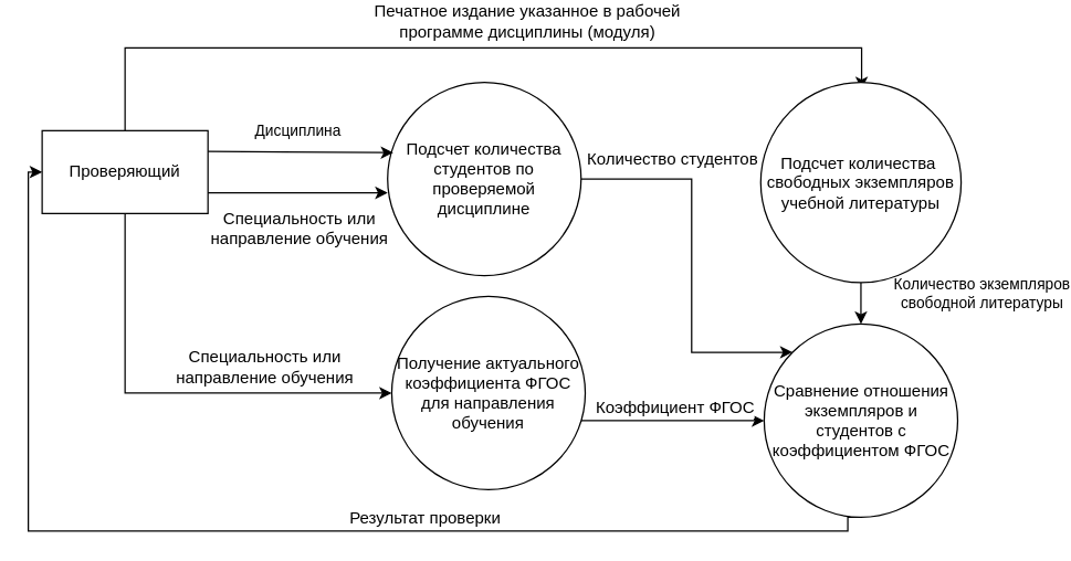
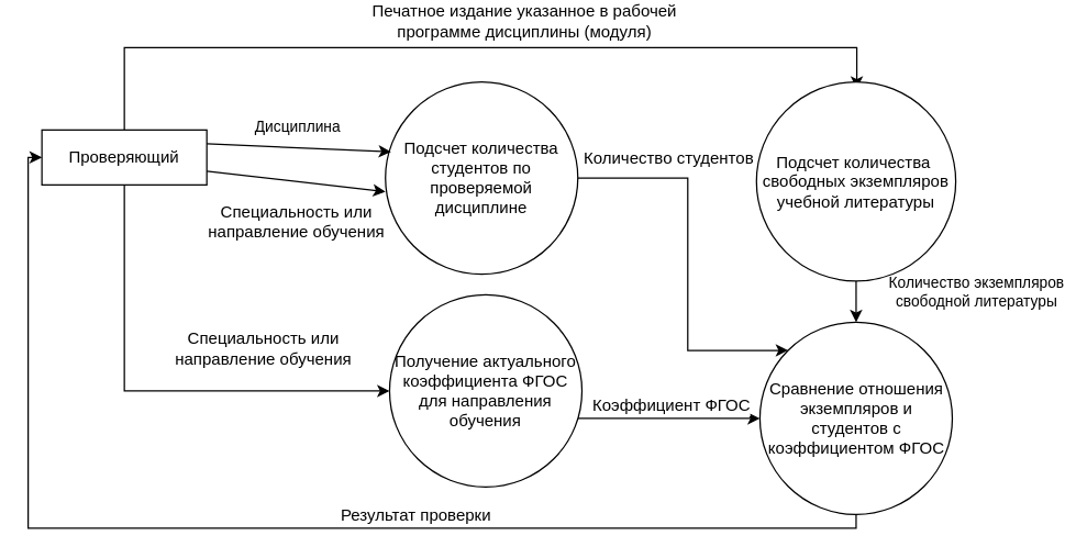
  <mxCell id="0" />
  <mxCell id="1" parent="0" />
  <mxCell id="2" style="edgeStyle=orthogonalEdgeStyle;rounded=0;orthogonalLoop=1;jettySize=auto;html=1;exitX=0.5;exitY=0;exitDx=0;exitDy=0;" edge="1" parent="1" source="6"><mxGeometry relative="1" as="geometry"><mxPoint x="623" y="50" as="targetPoint" /><Array as="points"><mxPoint x="90" y="20" /><mxPoint x="623" y="20" /></Array></mxGeometry></mxCell>
  <mxCell id="3" value="Печатное издание указанное в рабочей &lt;br&gt;программе дисциплины (модуля)" style="text;html=1;resizable=0;points=[];align=center;verticalAlign=middle;labelBackgroundColor=#ffffff;" vertex="1" connectable="0" parent="2"><mxGeometry x="0.208" y="1" relative="1" as="geometry"><mxPoint x="-26" y="-19" as="offset" /></mxGeometry></mxCell>
  <mxCell id="4" style="edgeStyle=orthogonalEdgeStyle;rounded=0;orthogonalLoop=1;jettySize=auto;html=1;entryX=0;entryY=0.5;entryDx=0;entryDy=0;exitX=0.5;exitY=1;exitDx=0;exitDy=0;" edge="1" parent="1" source="6" target="20"><mxGeometry relative="1" as="geometry" /></mxCell>
  <mxCell id="5" value="Специальность или &lt;br&gt;направление обучения" style="text;html=1;resizable=0;points=[];align=center;verticalAlign=middle;labelBackgroundColor=#ffffff;" vertex="1" connectable="0" parent="4"><mxGeometry x="-0.214" y="65" relative="1" as="geometry"><mxPoint x="35" y="-17" as="offset" /></mxGeometry></mxCell>
- <mxCell id="6" value="Проверяющий" style="rounded=0;whiteSpace=wrap;html=1;" vertex="1" parent="1"><mxGeometry x="30" y="80" width="120" height="60" as="geometry" /></mxCell>
+ <mxCell id="6" value="Проверяющий" style="rounded=0;whiteSpace=wrap;html=1;" vertex="1" parent="1"><mxGeometry x="30" y="80" width="120" height="40" as="geometry" /></mxCell>
  <mxCell id="7" value="" style="edgeStyle=orthogonalEdgeStyle;rounded=0;orthogonalLoop=1;jettySize=auto;html=1;entryX=0;entryY=0;entryDx=0;entryDy=0;exitX=1;exitY=0.5;exitDx=0;exitDy=0;" edge="1" parent="1" source="9" target="17"><mxGeometry relative="1" as="geometry"><mxPoint x="470" y="115" as="sourcePoint" /><mxPoint x="500" y="115" as="targetPoint" /><Array as="points"><mxPoint x="500" y="115" /><mxPoint x="500" y="241" /></Array></mxGeometry></mxCell>
  <mxCell id="8" value="Количество студентов" style="text;html=1;resizable=0;points=[];align=center;verticalAlign=middle;labelBackgroundColor=#ffffff;" vertex="1" connectable="0" parent="7"><mxGeometry x="-0.267" y="2" relative="1" as="geometry"><mxPoint x="-17" y="-37" as="offset" /></mxGeometry></mxCell>
  <mxCell id="9" value="Подсчет количества студентов по проверяемой дисциплине" style="ellipse;whiteSpace=wrap;html=1;aspect=fixed;" vertex="1" parent="1"><mxGeometry x="280" y="45" width="140" height="140" as="geometry" /></mxCell>
  <mxCell id="10" value="Количество экземпляров &lt;br&gt;свободной литературы" style="edgeStyle=orthogonalEdgeStyle;rounded=0;orthogonalLoop=1;jettySize=auto;html=1;" edge="1" parent="1" source="11" target="17"><mxGeometry x="0.2" y="87" relative="1" as="geometry"><mxPoint y="-2" as="offset" /></mxGeometry></mxCell>
  <mxCell id="11" value="Подсчет количества&amp;nbsp;&lt;br&gt;свободных экземпляров учебной литературы&lt;br&gt;" style="ellipse;whiteSpace=wrap;html=1;aspect=fixed;" vertex="1" parent="1"><mxGeometry x="550" y="45" width="145" height="145" as="geometry" /></mxCell>
  <mxCell id="12" value="Дисциплина" style="endArrow=classic;html=1;exitX=1;exitY=0.25;exitDx=0;exitDy=0;entryX=0.029;entryY=0.364;entryDx=0;entryDy=0;entryPerimeter=0;" edge="1" parent="1" source="6" target="9"><mxGeometry x="-0.024" y="15" width="50" height="50" relative="1" as="geometry"><mxPoint x="80" y="230" as="sourcePoint" /><mxPoint x="283" y="93" as="targetPoint" /><mxPoint as="offset" /></mxGeometry></mxCell>
  <mxCell id="13" value="" style="endArrow=classic;html=1;exitX=1;exitY=0.75;exitDx=0;exitDy=0;" edge="1" parent="1" source="6"><mxGeometry width="50" height="50" relative="1" as="geometry"><mxPoint x="210" y="210" as="sourcePoint" /><mxPoint x="280" y="125" as="targetPoint" /></mxGeometry></mxCell>
  <mxCell id="14" value="Специальность или &lt;br&gt;направление обучения" style="text;html=1;resizable=0;points=[];align=center;verticalAlign=middle;labelBackgroundColor=#ffffff;" vertex="1" connectable="0" parent="13"><mxGeometry x="0.406" y="-5" relative="1" as="geometry"><mxPoint x="-26" y="20.5" as="offset" /></mxGeometry></mxCell>
  <mxCell id="15" value="" style="edgeStyle=orthogonalEdgeStyle;rounded=0;orthogonalLoop=1;jettySize=auto;html=1;entryX=0;entryY=0.5;entryDx=0;entryDy=0;exitX=0.5;exitY=1;exitDx=0;exitDy=0;" edge="1" parent="1" source="17" target="6"><mxGeometry relative="1" as="geometry"><mxPoint x="730" y="300" as="targetPoint" /><Array as="points"><mxPoint x="613" y="370" /><mxPoint x="20" y="370" /><mxPoint x="20" y="110" /></Array></mxGeometry></mxCell>
  <mxCell id="16" value="Результат проверки" style="text;html=1;resizable=0;points=[];align=center;verticalAlign=middle;labelBackgroundColor=#ffffff;" vertex="1" connectable="0" parent="15"><mxGeometry x="0.051" y="-1" relative="1" as="geometry"><mxPoint x="138" y="-9" as="offset" /></mxGeometry></mxCell>
  <mxCell id="17" value="Сравнение отношения экземпляров и студентов с коэффициентом ФГОС" style="ellipse;whiteSpace=wrap;html=1;aspect=fixed;" vertex="1" parent="1"><mxGeometry x="552.5" y="220" width="140" height="140" as="geometry" /></mxCell>
  <mxCell id="18" value="" style="edgeStyle=orthogonalEdgeStyle;rounded=0;orthogonalLoop=1;jettySize=auto;html=1;entryX=0;entryY=0.5;entryDx=0;entryDy=0;" edge="1" parent="1" source="20" target="17"><mxGeometry relative="1" as="geometry"><mxPoint x="503" y="270" as="targetPoint" /><Array as="points"><mxPoint x="483" y="290" /><mxPoint x="483" y="290" /></Array></mxGeometry></mxCell>
  <mxCell id="19" value="Коэффициент ФГОС" style="text;html=1;resizable=0;points=[];align=center;verticalAlign=middle;labelBackgroundColor=#ffffff;" vertex="1" connectable="0" parent="18"><mxGeometry x="-0.053" y="40" relative="1" as="geometry"><mxPoint x="4.5" y="30" as="offset" /></mxGeometry></mxCell>
  <mxCell id="20" value="Получение актуального коэффициента ФГОС для направления обучения" style="ellipse;whiteSpace=wrap;html=1;aspect=fixed;" vertex="1" parent="1"><mxGeometry x="283" y="200" width="140" height="140" as="geometry" /></mxCell>
